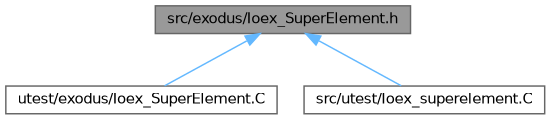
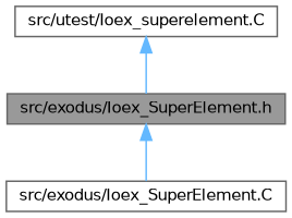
  digraph {
    node [color=grey40 fillcolor=white fontname=Helvetica fontsize=10 shape=box style=filled]
    edge [color=steelblue1 dir=back fontname=Helvetica fontsize=10 labelfontname=Helvetica labelfontsize=10 style=solid]
    n1 [color=gray40 fillcolor=grey60 fontcolor=black height=0.2 label="src/exodus/Ioex_SuperElement.h" width=0.4]
-   n2 [height=0.2 label="utest/exodus/Ioex_SuperElement.C" width=0.4]
+   n2 [height=0.2 label="src/exodus/Ioex_SuperElement.C" width=0.4]
    n3 [height=0.2 label="src/utest/Ioex_superelement.C" width=0.4]
    n1 -> n2
-   n1 -> n3
+   n3 -> n1
  }
